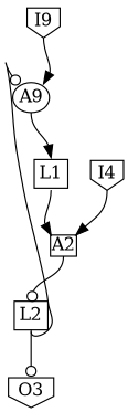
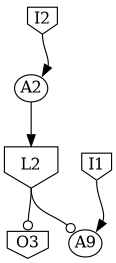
  digraph {
    node [margin=0 shape=invhouse]
    edge [headport=n tailport=s]
-   n1 [height=0 label=I9 width=0]
+   n1 [height=0 label=I1 width=0]
    n2 [height=0 label=A9 margin=0.02 shape=ellipse width=0]
-   n3 [height=0 label=L1 margin=0.05 shape=rectangle width=0]
-   n4 [height=0 label=I4 width=0]
-   n5 [height=0 label=A2 margin=0.02 shape=box width=0]
-   n6 [height=0 label=L2 margin=0.05 shape=rectangle width=0]
+   n4 [height=0 label=I2 width=0]
+   n5 [height=0 label=A2 margin=0.02 shape=ellipse width=0]
+   n6 [height=0 label=L2 margin=0.05 width=0]
    n7 [height=0 label=O3 width=0]
    n1 -> n2 [headport=ne]
-   n2 -> n3
-   n3 -> n5 [headport=nw]
    n4 -> n5 [arrowhead=normal headport=ne]
-   n5 -> n6 [arrowhead=odot]
+   n5 -> n6 [arrowhead=normal]
    n6 -> n2 [arrowhead=odot headport=nw]
    n6 -> n7 [arrowhead=odot]
  }
